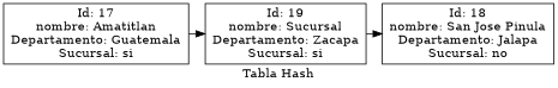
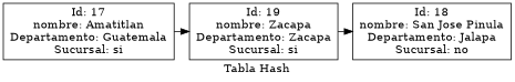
  digraph {
    label="Tabla Hash"
    node [shape=box]
    n1 [label="Id: 17\nnombre: Amatitlan\nDepartamento: Guatemala\nSucursal: si"]
-   n2 [label="Id: 19\nnombre: Sucursal\nDepartamento: Zacapa\nSucursal: si"]
+   n2 [label="Id: 19\nnombre: Zacapa\nDepartamento: Zacapa\nSucursal: si"]
    n3 [label="Id: 18\nnombre: San Jose Pinula\nDepartamento: Jalapa\nSucursal: no"]
    subgraph sub_1 {
      rank=same
      n1
      n2
      n3
    }
    n1 -> n2
    n2 -> n3
  }
